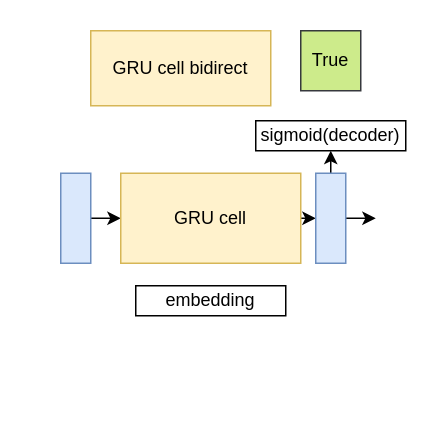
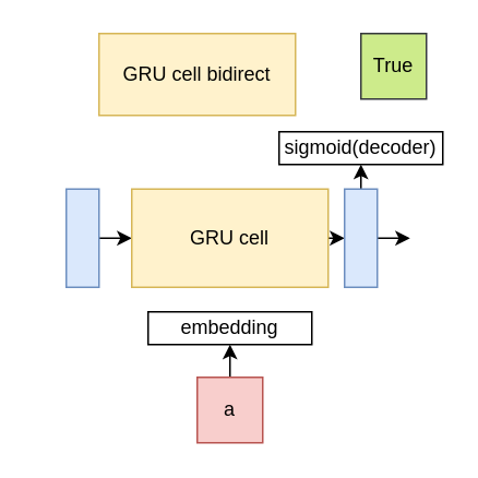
  <mxCell id="0" />
  <mxCell id="1" parent="0" />
  <mxCell id="2" style="edgeStyle=none;html=1;exitX=0.5;exitY=1;exitDx=0;exitDy=0;" parent="1" source="3" target="5" edge="1"><mxGeometry relative="1" as="geometry" /></mxCell>
  <mxCell id="3" value="" style="rounded=0;whiteSpace=wrap;html=1;rotation=-90;fillColor=#dae8fc;strokeColor=#6c8ebf;" parent="1" vertex="1"><mxGeometry x="20" y="135" width="60" height="20" as="geometry" /></mxCell>
  <mxCell id="4" style="edgeStyle=none;html=1;" parent="1" source="5" target="11" edge="1"><mxGeometry relative="1" as="geometry"><mxPoint x="220" y="145" as="targetPoint" /></mxGeometry></mxCell>
  <mxCell id="5" value="GRU cell" style="rounded=0;whiteSpace=wrap;html=1;fillColor=#fff2cc;strokeColor=#d6b656;" parent="1" vertex="1"><mxGeometry x="80" y="115" width="120" height="60" as="geometry" /></mxCell>
- <mxCell id="8" value="True" style="whiteSpace=wrap;html=1;aspect=fixed;fillColor=#cdeb8b;strokeColor=#36393d;" parent="1" vertex="1"><mxGeometry x="200" y="20" width="40" height="40" as="geometry" /></mxCell>
+ <mxCell id="6" style="edgeStyle=none;html=1;exitX=0.5;exitY=0;exitDx=0;exitDy=0;" edge="1" parent="1" source="7" target="13"><mxGeometry relative="1" as="geometry" /></mxCell>
+ <mxCell id="7" value="a" style="whiteSpace=wrap;html=1;aspect=fixed;fillColor=#f8cecc;strokeColor=#b85450;" parent="1" vertex="1"><mxGeometry x="120" y="230" width="40" height="40" as="geometry" /></mxCell>
+ <mxCell id="8" value="True" style="whiteSpace=wrap;html=1;aspect=fixed;fillColor=#cdeb8b;strokeColor=#36393d;" parent="1" vertex="1"><mxGeometry x="220" y="20" width="40" height="40" as="geometry" /></mxCell>
  <mxCell id="9" style="edgeStyle=none;html=1;exitX=1;exitY=0.5;exitDx=0;exitDy=0;entryX=0.5;entryY=1;entryDx=0;entryDy=0;" parent="1" source="11" target="12" edge="1"><mxGeometry relative="1" as="geometry" /></mxCell>
  <mxCell id="10" style="edgeStyle=none;html=1;" parent="1" source="11" edge="1"><mxGeometry relative="1" as="geometry"><mxPoint x="250" y="145" as="targetPoint" /></mxGeometry></mxCell>
  <mxCell id="11" value="" style="rounded=0;whiteSpace=wrap;html=1;rotation=-90;fillColor=#dae8fc;strokeColor=#6c8ebf;" parent="1" vertex="1"><mxGeometry x="190" y="135" width="60" height="20" as="geometry" /></mxCell>
  <mxCell id="12" value="sigmoid(decoder)" style="rounded=0;whiteSpace=wrap;html=1;rotation=0;" parent="1" vertex="1"><mxGeometry x="170" y="80" width="100" height="20" as="geometry" /></mxCell>
  <mxCell id="13" value="embedding" style="rounded=0;whiteSpace=wrap;html=1;rotation=0;" vertex="1" parent="1"><mxGeometry x="90" y="190" width="100" height="20" as="geometry" /></mxCell>
  <mxCell id="14" value="GRU cell bidirect" style="rounded=0;whiteSpace=wrap;html=1;fillColor=#fff2cc;strokeColor=#d6b656;" vertex="1" parent="1"><mxGeometry x="60" y="20" width="120" height="50" as="geometry" /></mxCell>
